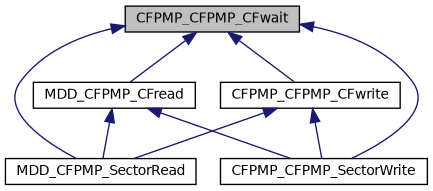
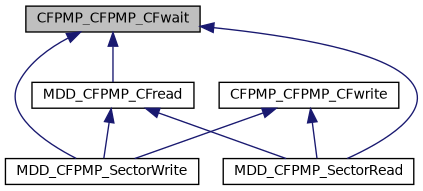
  digraph {
    rankdir=TB
    node [color=black fillcolor=white fontname=Helvetica fontsize=10 shape=record style=filled]
    edge [color=midnightblue dir=back fontname=Helvetica fontsize=10 labelfontname=Helvetica labelfontsize=10 style=solid]
    n1 [fillcolor=grey75 fontcolor=black height=0.2 label=CFPMP_CFPMP_CFwait width=0.4]
    n2 [height=0.2 label=MDD_CFPMP_CFread width=0.4]
    n3 [height=0.2 label=MDD_CFPMP_SectorRead width=0.4]
-   n4 [height=0.2 label=CFPMP_CFPMP_SectorWrite width=0.4]
+   n4 [height=0.2 label=MDD_CFPMP_SectorWrite width=0.4]
    n5 [height=0.2 label=CFPMP_CFPMP_CFwrite width=0.4]
    n1 -> n2
    n1 -> n3
    n1 -> n4
-   n1 -> n5
    n2 -> n3
    n2 -> n4
    n5 -> n3
    n5 -> n4
  }
